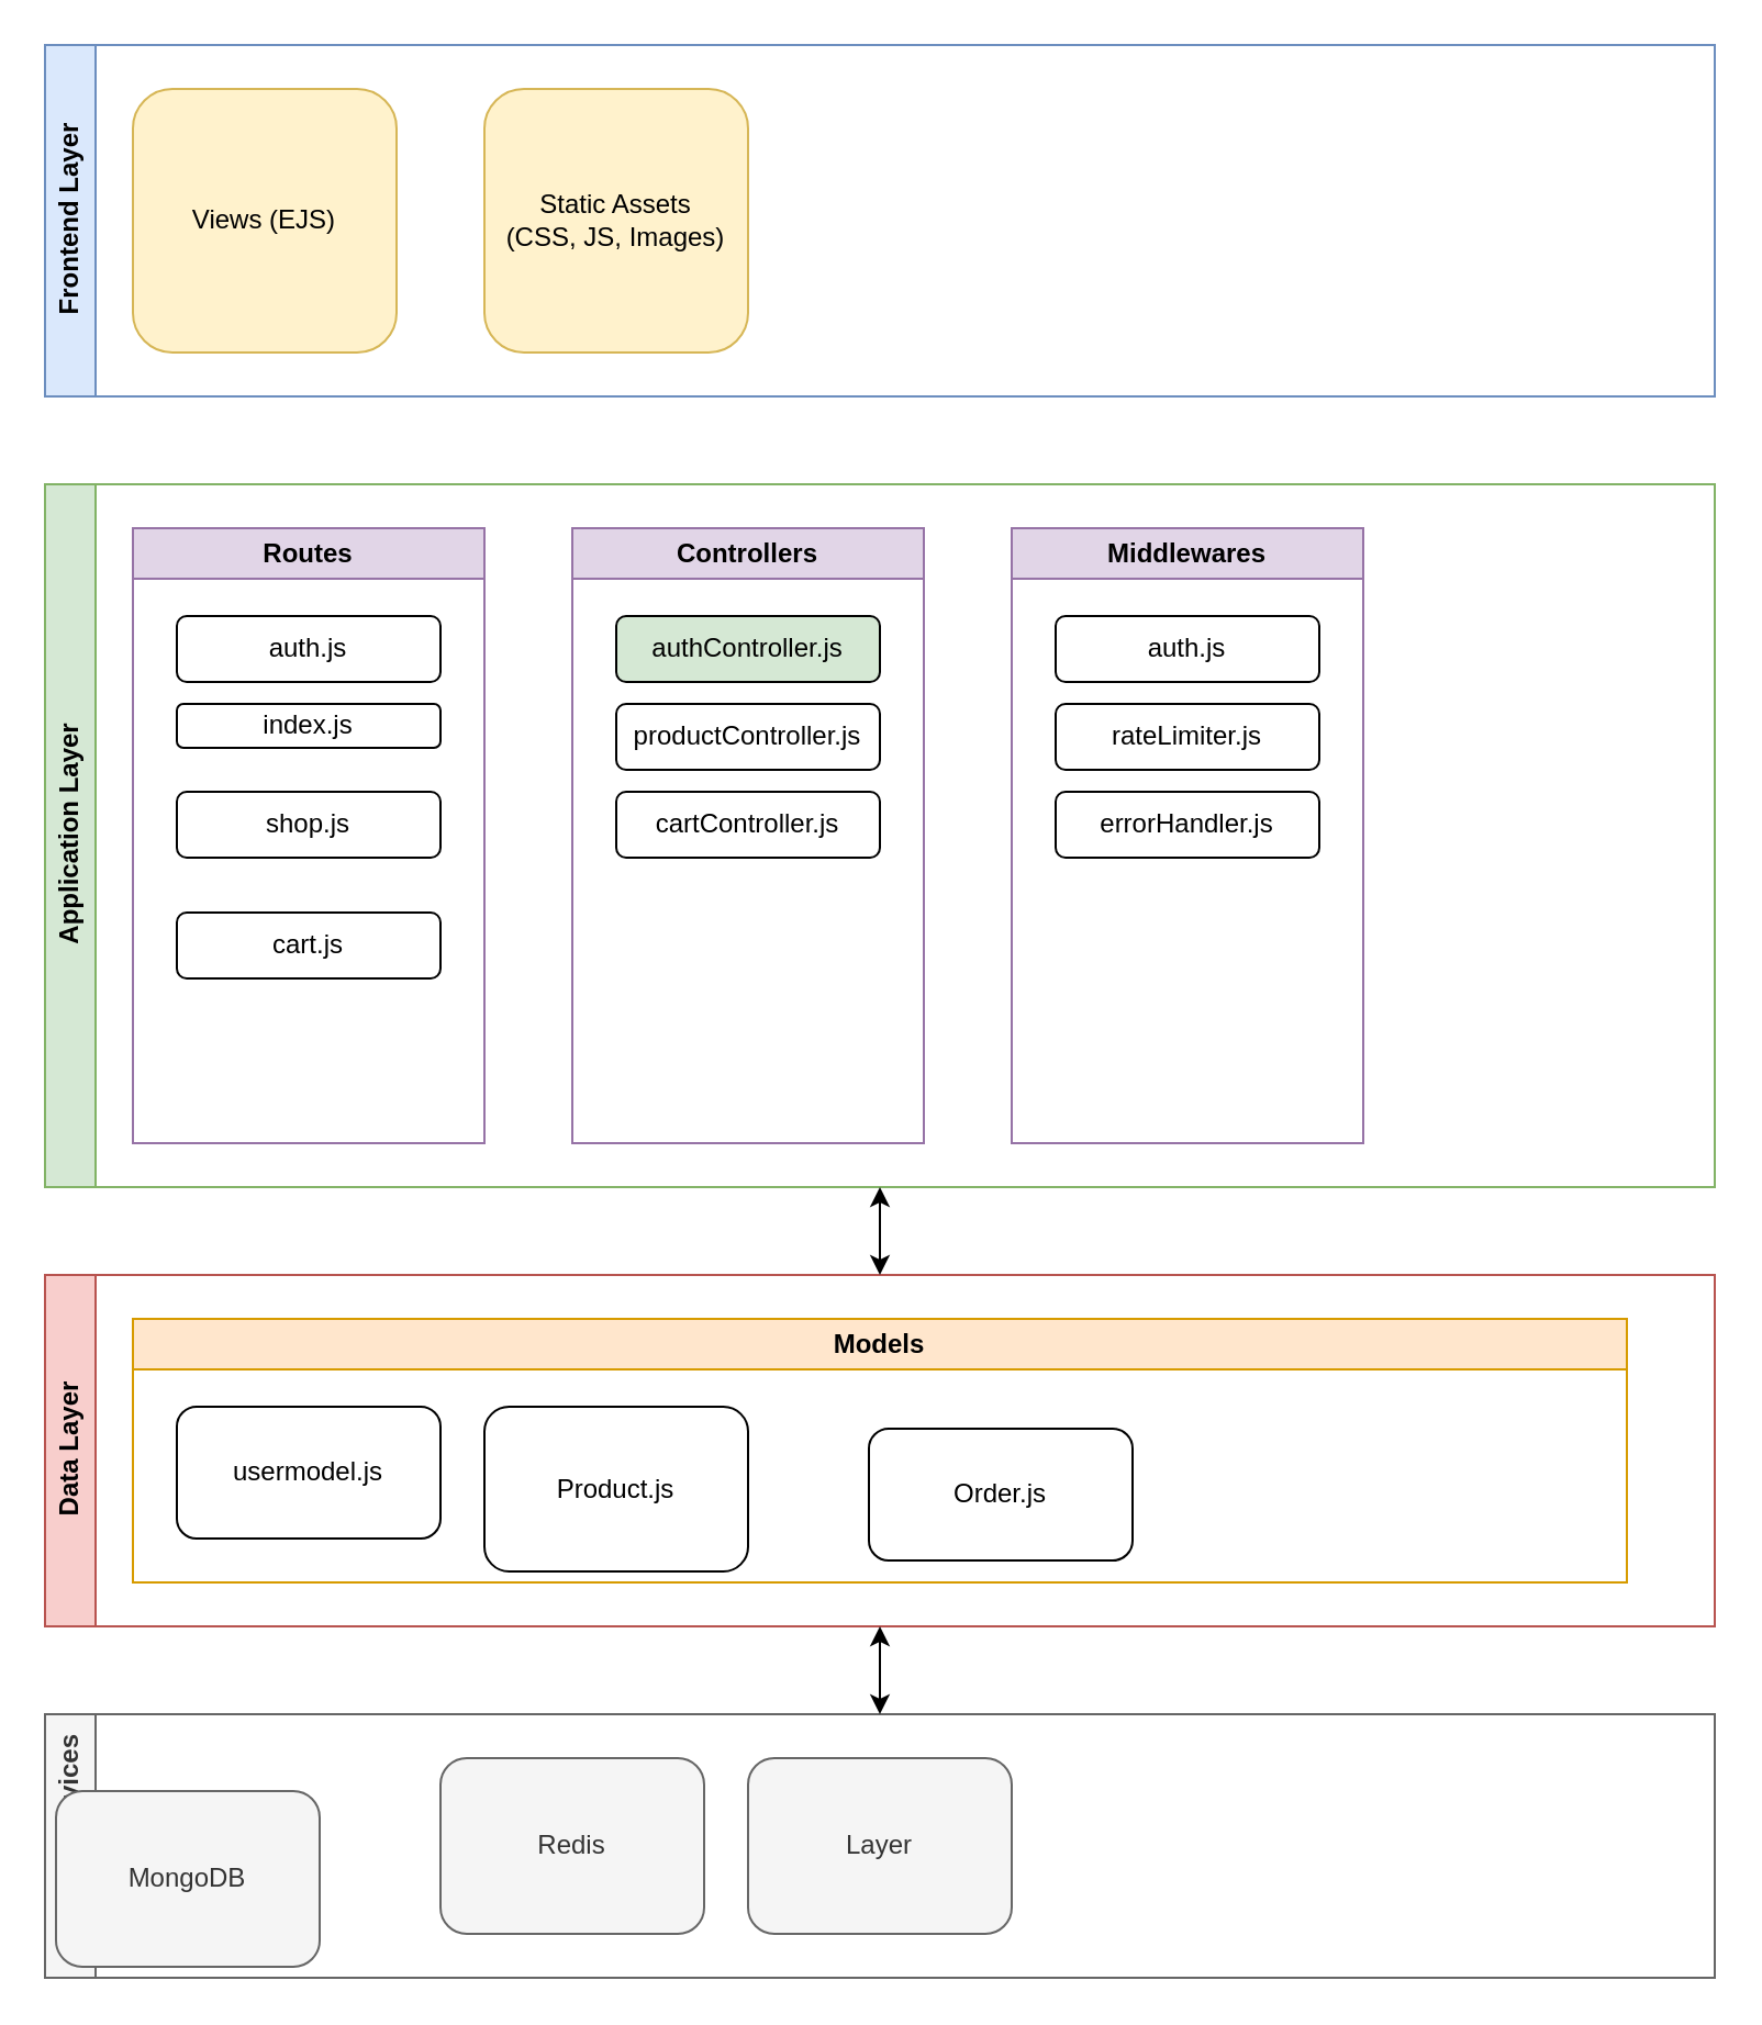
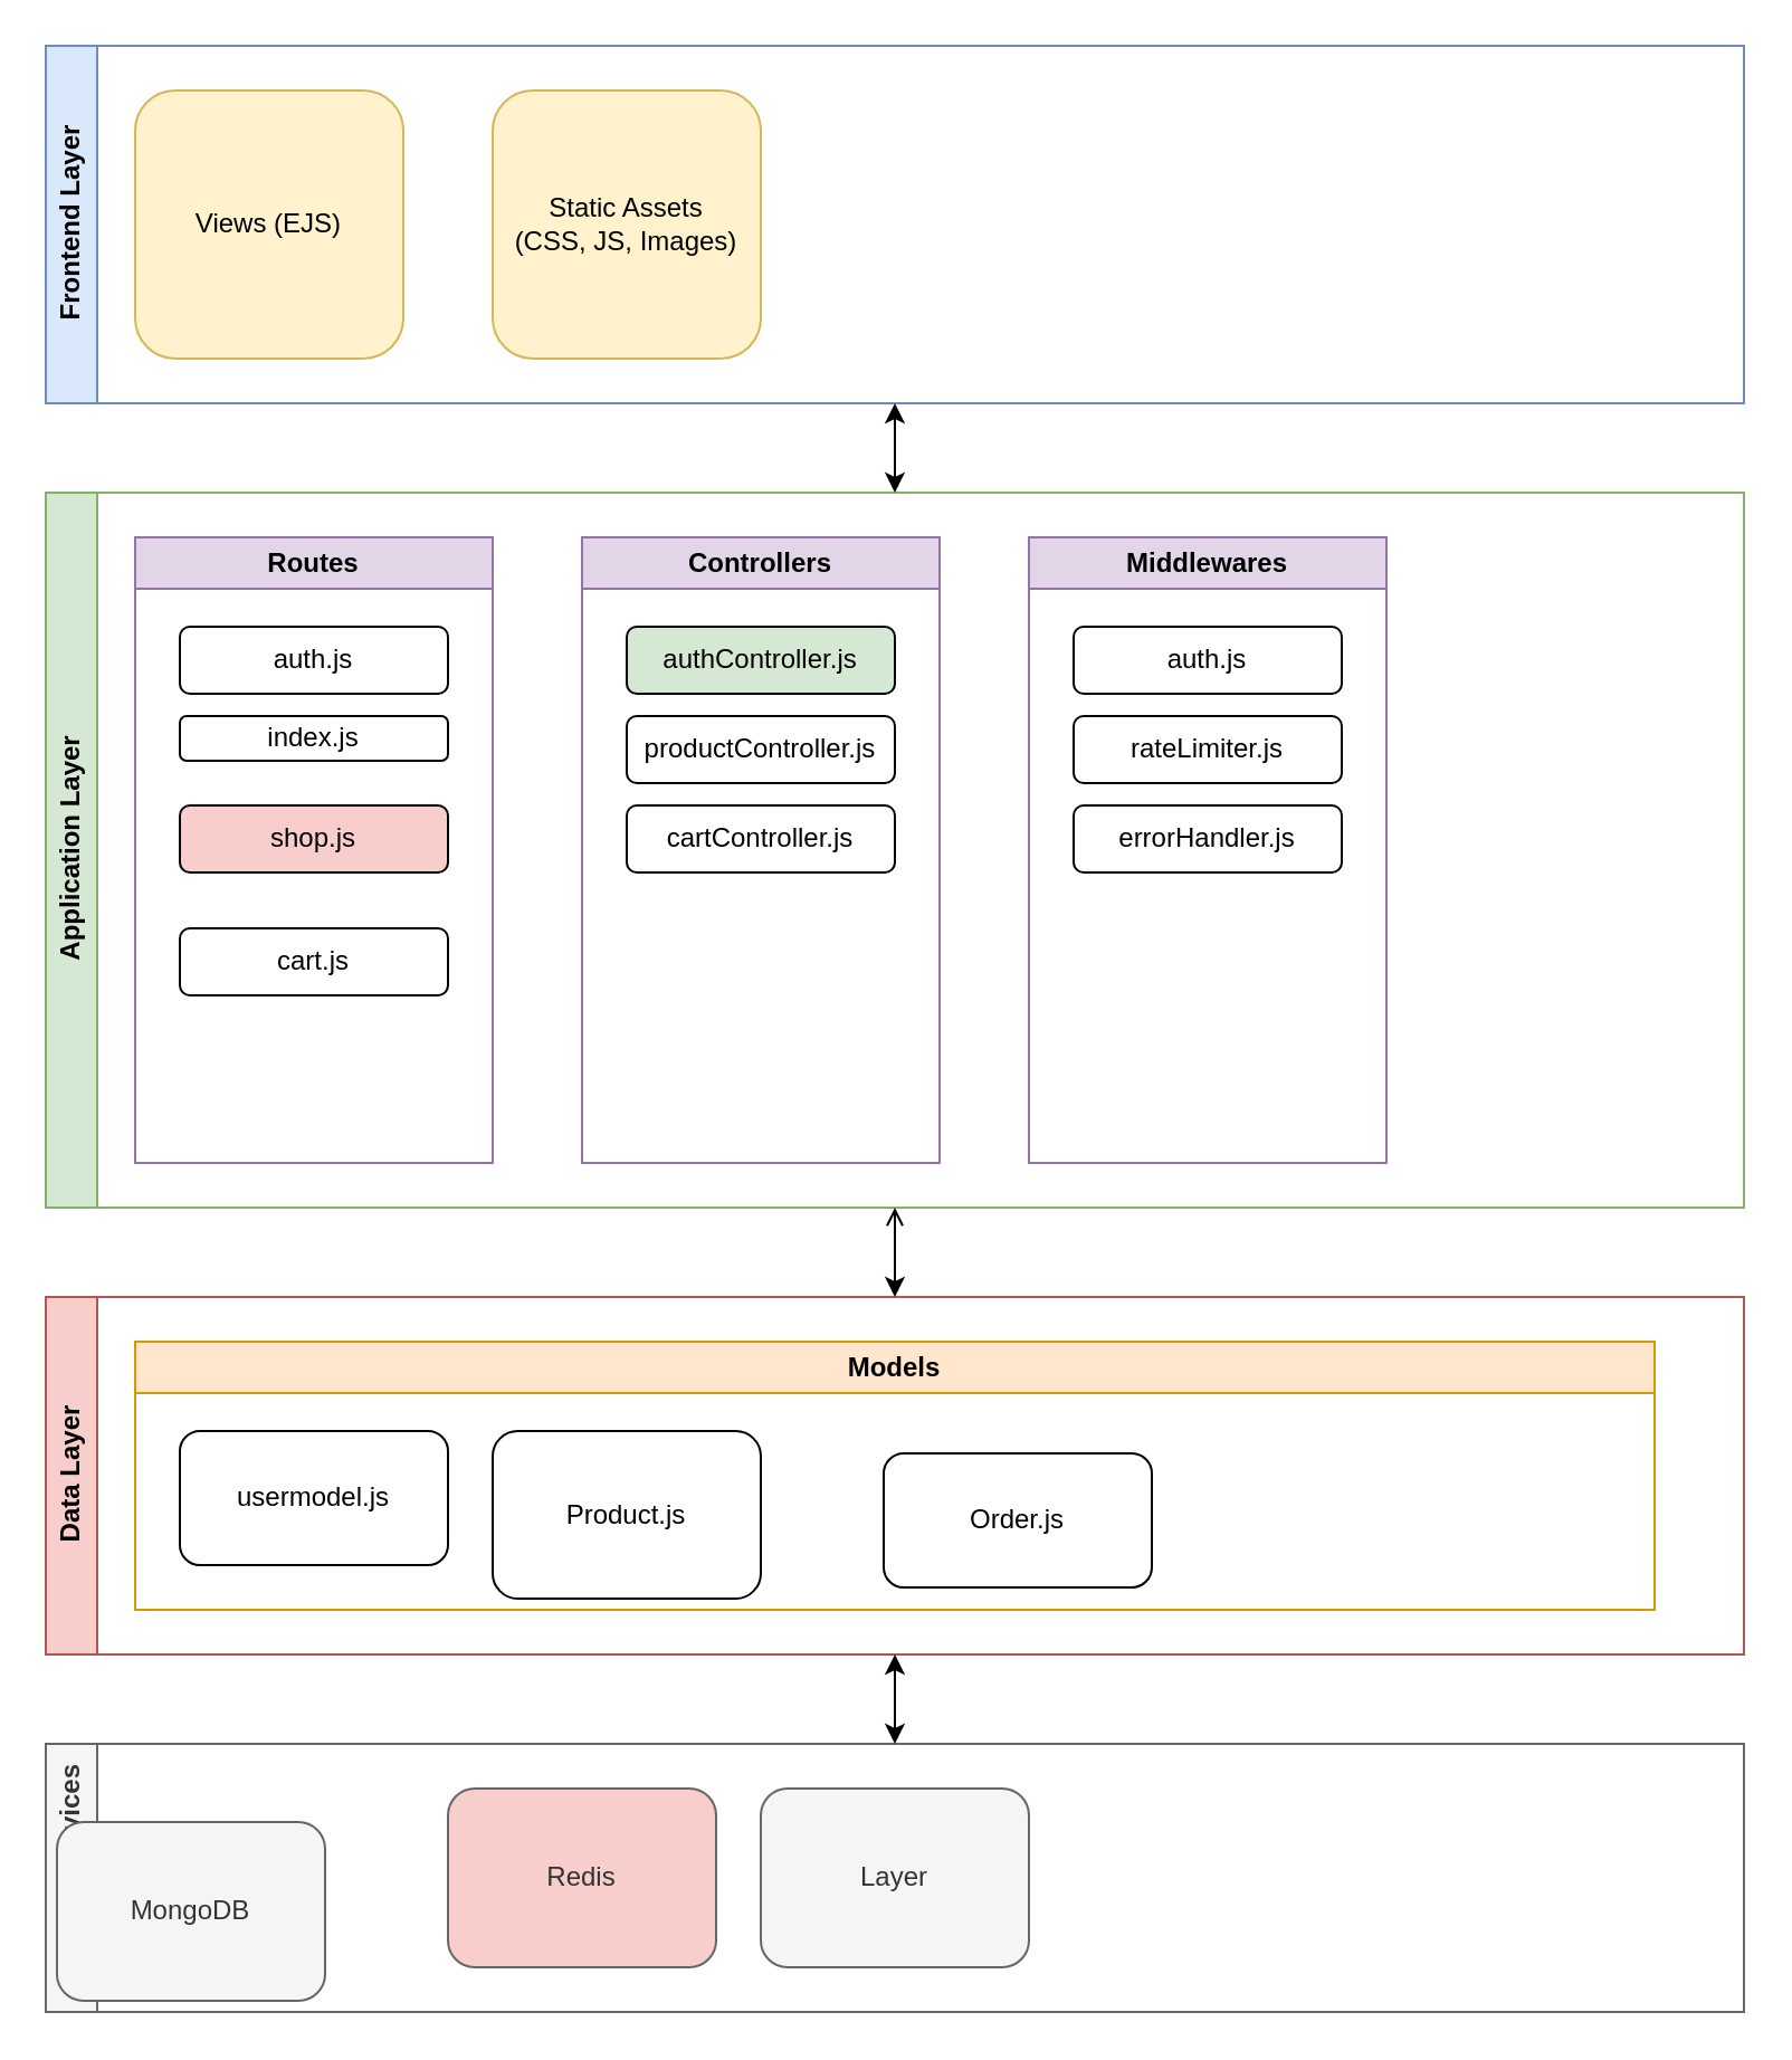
  <mxCell id="0" />
  <mxCell id="1" parent="0" />
  <mxCell id="2" value="Frontend Layer" style="swimlane;horizontal=0;whiteSpace=wrap;html=1;fillColor=#dae8fc;strokeColor=#6c8ebf;" vertex="1" parent="1"><mxGeometry x="20" y="20" width="760" height="160" as="geometry" /></mxCell>
  <mxCell id="3" value="Views (EJS)" style="rounded=1;whiteSpace=wrap;html=1;fillColor=#fff2cc;strokeColor=#d6b656;" vertex="1" parent="2"><mxGeometry x="40" y="20" width="120" height="120" as="geometry" /></mxCell>
  <mxCell id="4" value="Static Assets&#10;(CSS, JS, Images)" style="rounded=1;whiteSpace=wrap;html=1;fillColor=#fff2cc;strokeColor=#d6b656;" vertex="1" parent="2"><mxGeometry x="200" y="20" width="120" height="120" as="geometry" /></mxCell>
  <mxCell id="5" value="Application Layer" style="swimlane;horizontal=0;whiteSpace=wrap;html=1;fillColor=#d5e8d4;strokeColor=#82b366;" vertex="1" parent="1"><mxGeometry x="20" y="220" width="760" height="320" as="geometry" /></mxCell>
  <mxCell id="6" value="Routes" style="swimlane;whiteSpace=wrap;html=1;fillColor=#e1d5e7;strokeColor=#9673a6;" vertex="1" parent="5"><mxGeometry x="40" y="20" width="160" height="280" as="geometry"><mxRectangle x="40" y="20" width="80" height="30" as="alternateBounds" /></mxGeometry></mxCell>
  <mxCell id="7" value="auth.js" style="rounded=1;whiteSpace=wrap;html=1;" vertex="1" parent="6"><mxGeometry x="20" y="40" width="120" height="30" as="geometry" /></mxCell>
  <mxCell id="8" value="index.js" style="rounded=1;whiteSpace=wrap;html=1;" vertex="1" parent="6"><mxGeometry x="20" y="80" width="120" height="20" as="geometry" /></mxCell>
- <mxCell id="9" value="shop.js" style="rounded=1;whiteSpace=wrap;html=1;" vertex="1" parent="6"><mxGeometry x="20" y="120" width="120" height="30" as="geometry" /></mxCell>
+ <mxCell id="9" value="shop.js" style="rounded=1;whiteSpace=wrap;html=1;fillColor=#f8cecc;" vertex="1" parent="6"><mxGeometry x="20" y="120" width="120" height="30" as="geometry" /></mxCell>
  <mxCell id="10" value="cart.js" style="rounded=1;whiteSpace=wrap;html=1;" vertex="1" parent="6"><mxGeometry x="20" y="175" width="120" height="30" as="geometry" /></mxCell>
  <mxCell id="11" value="Controllers" style="swimlane;whiteSpace=wrap;html=1;fillColor=#e1d5e7;strokeColor=#9673a6;" vertex="1" parent="5"><mxGeometry x="240" y="20" width="160" height="280" as="geometry" /></mxCell>
  <mxCell id="12" value="authController.js" style="rounded=1;whiteSpace=wrap;html=1;fillColor=#d5e8d4;" vertex="1" parent="11"><mxGeometry x="20" y="40" width="120" height="30" as="geometry" /></mxCell>
  <mxCell id="13" value="productController.js" style="rounded=1;whiteSpace=wrap;html=1;" vertex="1" parent="11"><mxGeometry x="20" y="80" width="120" height="30" as="geometry" /></mxCell>
  <mxCell id="14" value="cartController.js" style="rounded=1;whiteSpace=wrap;html=1;" vertex="1" parent="11"><mxGeometry x="20" y="120" width="120" height="30" as="geometry" /></mxCell>
  <mxCell id="15" value="Middlewares" style="swimlane;whiteSpace=wrap;html=1;fillColor=#e1d5e7;strokeColor=#9673a6;" vertex="1" parent="5"><mxGeometry x="440" y="20" width="160" height="280" as="geometry" /></mxCell>
  <mxCell id="16" value="auth.js" style="rounded=1;whiteSpace=wrap;html=1;" vertex="1" parent="15"><mxGeometry x="20" y="40" width="120" height="30" as="geometry" /></mxCell>
  <mxCell id="17" value="rateLimiter.js" style="rounded=1;whiteSpace=wrap;html=1;" vertex="1" parent="15"><mxGeometry x="20" y="80" width="120" height="30" as="geometry" /></mxCell>
  <mxCell id="18" value="errorHandler.js" style="rounded=1;whiteSpace=wrap;html=1;" vertex="1" parent="15"><mxGeometry x="20" y="120" width="120" height="30" as="geometry" /></mxCell>
  <mxCell id="19" value="Data Layer" style="swimlane;horizontal=0;whiteSpace=wrap;html=1;fillColor=#f8cecc;strokeColor=#b85450;" vertex="1" parent="1"><mxGeometry x="20" y="580" width="760" height="160" as="geometry" /></mxCell>
  <mxCell id="20" value="Models" style="swimlane;whiteSpace=wrap;html=1;fillColor=#ffe6cc;strokeColor=#d79b00;" vertex="1" parent="19"><mxGeometry x="40" y="20" width="680" height="120" as="geometry" /></mxCell>
  <mxCell id="21" value="usermodel.js" style="rounded=1;whiteSpace=wrap;html=1;" vertex="1" parent="20"><mxGeometry x="20" y="40" width="120" height="60" as="geometry" /></mxCell>
  <mxCell id="22" value="Product.js" style="rounded=1;whiteSpace=wrap;html=1;" vertex="1" parent="20"><mxGeometry x="160" y="40" width="120" height="75" as="geometry" /></mxCell>
  <mxCell id="23" value="Order.js" style="rounded=1;whiteSpace=wrap;html=1;" vertex="1" parent="20"><mxGeometry x="335" y="50" width="120" height="60" as="geometry" /></mxCell>
  <mxCell id="24" value="External Services" style="swimlane;horizontal=0;whiteSpace=wrap;html=1;fillColor=#f5f5f5;strokeColor=#666666;fontColor=#333333;" vertex="1" parent="1"><mxGeometry x="20" y="780" width="760" height="120" as="geometry" /></mxCell>
  <mxCell id="25" value="MongoDB" style="rounded=1;whiteSpace=wrap;html=1;fillColor=#f5f5f5;strokeColor=#666666;fontColor=#333333;" vertex="1" parent="24"><mxGeometry x="5" y="35" width="120" height="80" as="geometry" /></mxCell>
- <mxCell id="26" value="Redis" style="rounded=1;whiteSpace=wrap;html=1;fillColor=#f5f5f5;strokeColor=#666666;fontColor=#333333;" vertex="1" parent="24"><mxGeometry x="180" y="20" width="120" height="80" as="geometry" /></mxCell>
+ <mxCell id="26" value="Redis" style="rounded=1;whiteSpace=wrap;html=1;fillColor=#f8cecc;strokeColor=#666666;fontColor=#333333;" vertex="1" parent="24"><mxGeometry x="180" y="20" width="120" height="80" as="geometry" /></mxCell>
  <mxCell id="27" value="Layer" style="rounded=1;whiteSpace=wrap;html=1;fillColor=#f5f5f5;strokeColor=#666666;fontColor=#333333;" vertex="1" parent="24"><mxGeometry x="320" y="20" width="120" height="80" as="geometry" /></mxCell>
- <mxCell id="29" value="" style="endArrow=classic;startArrow=classic;html=1;rounded=0;exitX=0.5;exitY=0;exitDx=0;exitDy=0;entryX=0.5;entryY=1;entryDx=0;entryDy=0;" edge="1" parent="1" source="19" target="5"><mxGeometry width="50" height="50" relative="1" as="geometry"><mxPoint x="380" y="410" as="sourcePoint" /><mxPoint x="430" y="360" as="targetPoint" /></mxGeometry></mxCell>
+ <mxCell id="28" value="" style="endArrow=classic;startArrow=classic;html=1;rounded=0;exitX=0.5;exitY=0;exitDx=0;exitDy=0;entryX=0.5;entryY=1;entryDx=0;entryDy=0;" edge="1" parent="1" source="5" target="2"><mxGeometry width="50" height="50" relative="1" as="geometry"><mxPoint x="380" y="410" as="sourcePoint" /><mxPoint x="430" y="360" as="targetPoint" /></mxGeometry></mxCell>
+ <mxCell id="29" value="" style="endArrow=open;startArrow=classic;html=1;rounded=0;exitX=0.5;exitY=0;exitDx=0;exitDy=0;entryX=0.5;entryY=1;entryDx=0;entryDy=0;" edge="1" parent="1" source="19" target="5"><mxGeometry width="50" height="50" relative="1" as="geometry"><mxPoint x="380" y="410" as="sourcePoint" /><mxPoint x="430" y="360" as="targetPoint" /></mxGeometry></mxCell>
  <mxCell id="30" value="" style="endArrow=classic;startArrow=classic;html=1;rounded=0;exitX=0.5;exitY=0;exitDx=0;exitDy=0;entryX=0.5;entryY=1;entryDx=0;entryDy=0;" edge="1" parent="1" source="24" target="19"><mxGeometry width="50" height="50" relative="1" as="geometry"><mxPoint x="380" y="410" as="sourcePoint" /><mxPoint x="430" y="360" as="targetPoint" /></mxGeometry></mxCell>
